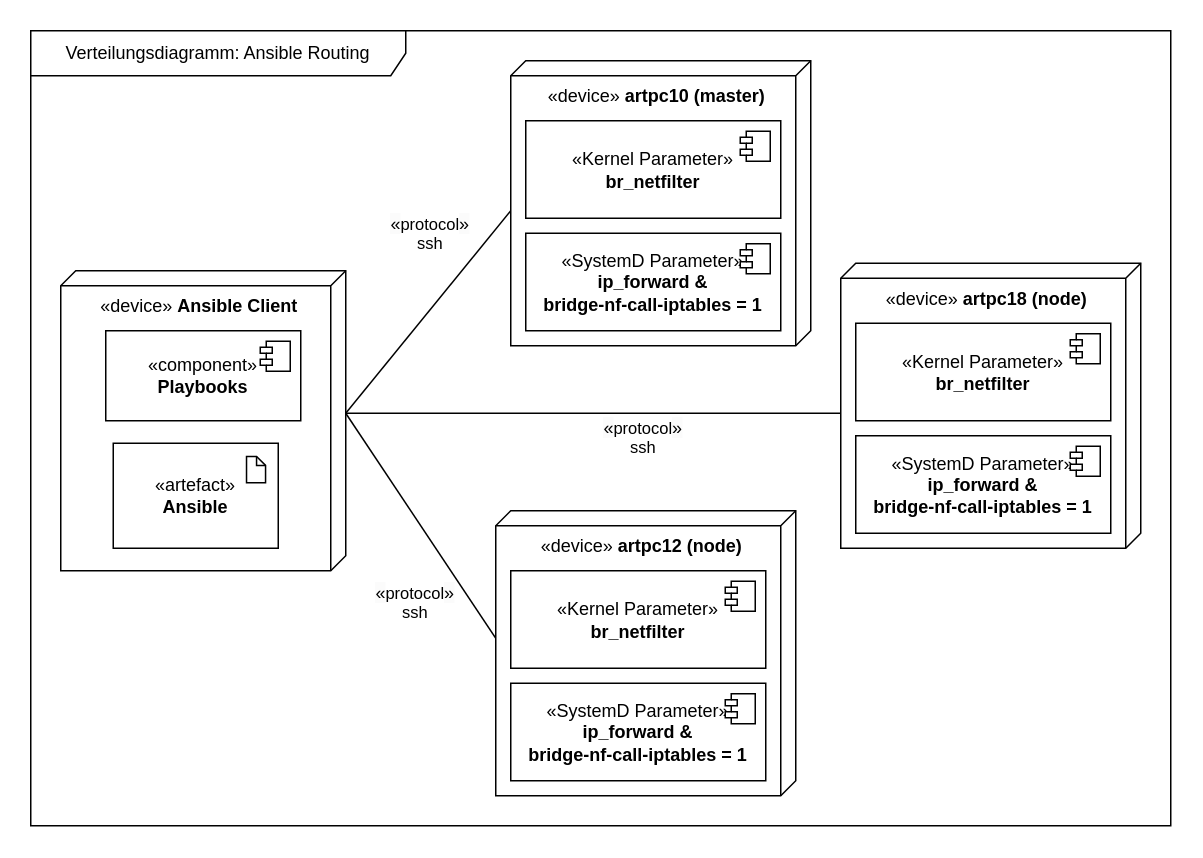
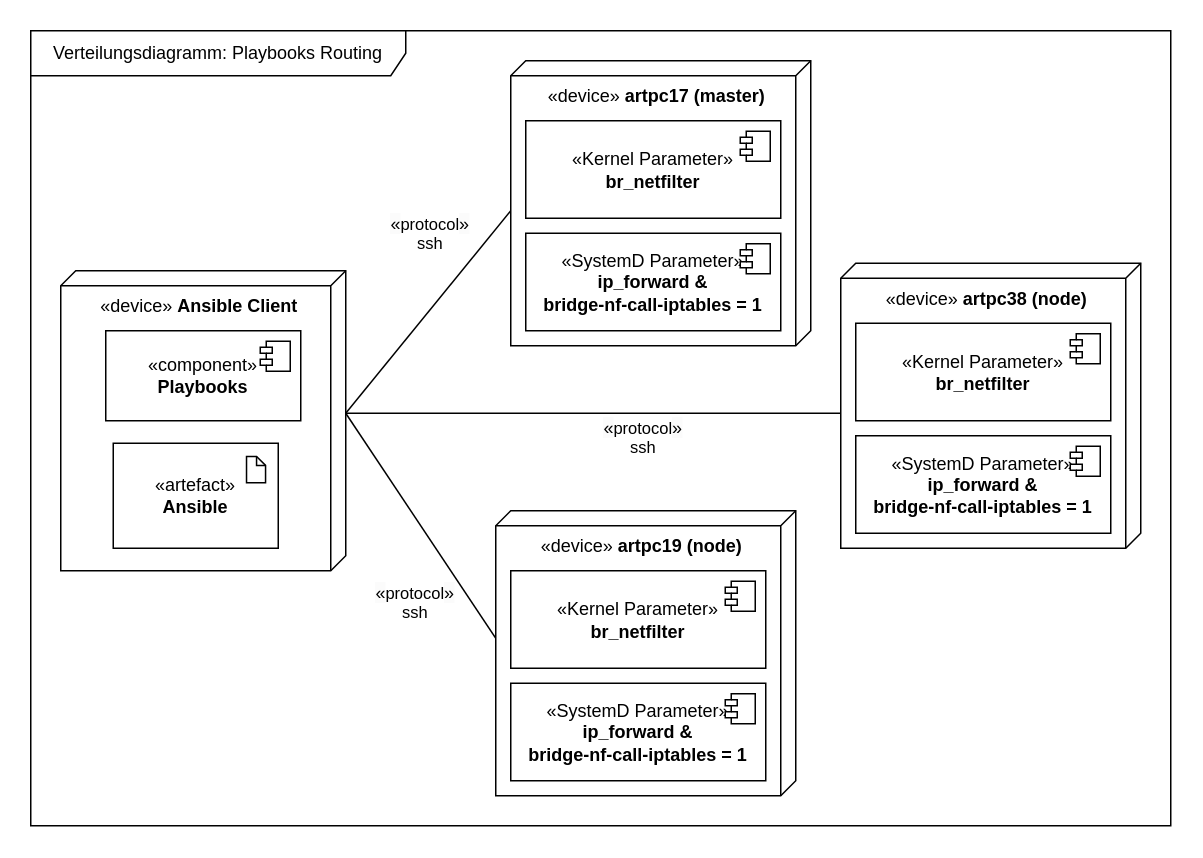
  <mxCell id="0" />
  <mxCell id="1" parent="0" />
  <mxCell id="2" style="rounded=0;orthogonalLoop=1;jettySize=auto;html=1;exitX=0;exitY=0;exitDx=95;exitDy=0;exitPerimeter=0;entryX=0;entryY=0;entryDx=100;entryDy=190;entryPerimeter=0;endArrow=none;endFill=0;" parent="1" source="7" target="19" edge="1"><mxGeometry relative="1" as="geometry"><mxPoint x="230" y="225" as="sourcePoint" /><mxPoint x="330" y="475" as="targetPoint" /></mxGeometry></mxCell>
  <mxCell id="3" value="&lt;span style=&quot;font-size: 12px; text-wrap: wrap; background-color: rgb(251, 251, 251);&quot;&gt;«&lt;/span&gt;protocol&lt;span style=&quot;font-size: 12px; text-wrap: wrap; background-color: rgb(251, 251, 251);&quot;&gt;»&lt;/span&gt;&lt;br&gt;ssh" style="edgeLabel;html=1;align=center;verticalAlign=middle;resizable=0;points=[];" parent="2" vertex="1" connectable="0"><mxGeometry x="0.06" y="4" relative="1" as="geometry"><mxPoint x="-16" y="40" as="offset" /></mxGeometry></mxCell>
  <mxCell id="4" value="&lt;span style=&quot;font-size: 12px; text-wrap: wrap; background-color: rgb(251, 251, 251);&quot;&gt;«&lt;/span&gt;protocol&lt;span style=&quot;font-size: 12px; text-wrap: wrap; background-color: rgb(251, 251, 251);&quot;&gt;»&lt;/span&gt;&lt;br&gt;ssh" style="rounded=0;orthogonalLoop=1;jettySize=auto;html=1;exitX=0;exitY=0;exitDx=95;exitDy=0;exitPerimeter=0;entryX=0;entryY=0;entryDx=100;entryDy=190;entryPerimeter=0;endArrow=none;endFill=0;" parent="1" source="7" target="14" edge="1"><mxGeometry x="0.166" y="-16" relative="1" as="geometry"><mxPoint x="230" y="225" as="sourcePoint" /><mxPoint x="540" y="275" as="targetPoint" /><mxPoint as="offset" /></mxGeometry></mxCell>
  <mxCell id="5" style="rounded=0;orthogonalLoop=1;jettySize=auto;html=1;exitX=0;exitY=0;exitDx=95;exitDy=0;exitPerimeter=0;entryX=0;entryY=0;entryDx=100;entryDy=200;entryPerimeter=0;endArrow=none;endFill=0;" parent="1" source="7" target="24" edge="1"><mxGeometry relative="1" as="geometry"><mxPoint x="230" y="225" as="sourcePoint" /><mxPoint x="430" y="130" as="targetPoint" /></mxGeometry></mxCell>
  <mxCell id="6" value="&lt;span style=&quot;font-size: 12px; text-wrap: wrap; background-color: rgb(251, 251, 251);&quot;&gt;«&lt;/span&gt;protocol&lt;span style=&quot;font-size: 12px; text-wrap: wrap; background-color: rgb(251, 251, 251);&quot;&gt;»&lt;/span&gt;&lt;br&gt;ssh" style="edgeLabel;html=1;align=center;verticalAlign=middle;resizable=0;points=[];" parent="5" vertex="1" connectable="0"><mxGeometry x="0.134" relative="1" as="geometry"><mxPoint x="-7" y="-44" as="offset" /></mxGeometry></mxCell>
  <mxCell id="7" value="«device»&amp;nbsp;&lt;b&gt;Ansible Client&lt;/b&gt;" style="verticalAlign=top;align=center;shape=cube;size=10;direction=south;html=1;boundedLbl=1;spacingLeft=5;whiteSpace=wrap;" parent="1" vertex="1"><mxGeometry x="40" y="180" width="190" height="200" as="geometry" /></mxCell>
  <mxCell id="8" value="«component»&lt;br&gt;&lt;b&gt;Playbooks&lt;/b&gt;" style="html=1;dropTarget=0;whiteSpace=wrap;" parent="1" vertex="1"><mxGeometry x="70" y="220" width="130" height="60" as="geometry" /></mxCell>
  <mxCell id="9" value="" style="shape=module;jettyWidth=8;jettyHeight=4;" parent="8" vertex="1"><mxGeometry x="1" width="20" height="20" relative="1" as="geometry"><mxPoint x="-27" y="7" as="offset" /></mxGeometry></mxCell>
  <mxCell id="10" value="" style="group" parent="1" vertex="1" connectable="0"><mxGeometry x="75" y="295" width="110" height="70" as="geometry" /></mxCell>
  <mxCell id="11" value="«artefact»&lt;br&gt;&lt;b&gt;Ansible&lt;/b&gt;" style="html=1;dropTarget=0;whiteSpace=wrap;" parent="10" vertex="1"><mxGeometry width="110" height="70" as="geometry" /></mxCell>
  <mxCell id="12" value="" style="shape=note2;boundedLbl=1;whiteSpace=wrap;html=1;size=6;verticalAlign=top;align=left;spacingLeft=5;" parent="10" vertex="1"><mxGeometry x="88.846" y="8.75" width="12.692" height="17.5" as="geometry" /></mxCell>
- <mxCell id="13" value="Verteilungsdiagramm: Ansible Routing" style="shape=umlFrame;whiteSpace=wrap;html=1;pointerEvents=0;width=250;height=30;" parent="1" vertex="1"><mxGeometry x="20" y="20" width="760" height="530" as="geometry" /></mxCell>
- <mxCell id="14" value="«device»&amp;nbsp;&lt;b&gt;artpc18 (node)&lt;/b&gt;" style="verticalAlign=top;align=center;shape=cube;size=10;direction=south;html=1;boundedLbl=1;spacingLeft=5;whiteSpace=wrap;" parent="1" vertex="1"><mxGeometry x="560" y="175" width="200" height="190" as="geometry" /></mxCell>
+ <mxCell id="13" value="Verteilungsdiagramm: Playbooks Routing" style="shape=umlFrame;whiteSpace=wrap;html=1;pointerEvents=0;width=250;height=30;" parent="1" vertex="1"><mxGeometry x="20" y="20" width="760" height="530" as="geometry" /></mxCell>
+ <mxCell id="14" value="«device»&amp;nbsp;&lt;b&gt;artpc38 (node)&lt;/b&gt;" style="verticalAlign=top;align=center;shape=cube;size=10;direction=south;html=1;boundedLbl=1;spacingLeft=5;whiteSpace=wrap;" parent="1" vertex="1"><mxGeometry x="560" y="175" width="200" height="190" as="geometry" /></mxCell>
  <mxCell id="15" value="«SystemD Parameter»&lt;br&gt;&lt;b&gt;ip_forward &amp;amp;&lt;br&gt;&lt;/b&gt;&lt;div&gt;&lt;b&gt;bridge-nf-call-iptables = 1&lt;/b&gt;&lt;/div&gt;" style="html=1;dropTarget=0;whiteSpace=wrap;" parent="1" vertex="1"><mxGeometry x="570" y="290" width="170" height="65" as="geometry" /></mxCell>
  <mxCell id="16" value="" style="shape=module;jettyWidth=8;jettyHeight=4;" parent="15" vertex="1"><mxGeometry x="1" width="20" height="20" relative="1" as="geometry"><mxPoint x="-27" y="7" as="offset" /></mxGeometry></mxCell>
  <mxCell id="17" value="«Kernel Parameter»&lt;br&gt;&lt;b&gt;br_netfilter&lt;/b&gt;" style="html=1;dropTarget=0;whiteSpace=wrap;" parent="1" vertex="1"><mxGeometry x="570" y="215" width="170" height="65" as="geometry" /></mxCell>
  <mxCell id="18" value="" style="shape=module;jettyWidth=8;jettyHeight=4;" parent="17" vertex="1"><mxGeometry x="1" width="20" height="20" relative="1" as="geometry"><mxPoint x="-27" y="7" as="offset" /></mxGeometry></mxCell>
- <mxCell id="19" value="«device»&amp;nbsp;&lt;b&gt;artpc12 (node)&lt;/b&gt;" style="verticalAlign=top;align=center;shape=cube;size=10;direction=south;html=1;boundedLbl=1;spacingLeft=5;whiteSpace=wrap;" parent="1" vertex="1"><mxGeometry x="330" y="340" width="200" height="190" as="geometry" /></mxCell>
+ <mxCell id="19" value="«device»&amp;nbsp;&lt;b&gt;artpc19 (node)&lt;/b&gt;" style="verticalAlign=top;align=center;shape=cube;size=10;direction=south;html=1;boundedLbl=1;spacingLeft=5;whiteSpace=wrap;" parent="1" vertex="1"><mxGeometry x="330" y="340" width="200" height="190" as="geometry" /></mxCell>
  <mxCell id="20" value="«SystemD Parameter»&lt;br&gt;&lt;b&gt;ip_forward &amp;amp;&lt;br&gt;&lt;/b&gt;&lt;div&gt;&lt;b&gt;bridge-nf-call-iptables = 1&lt;/b&gt;&lt;/div&gt;" style="html=1;dropTarget=0;whiteSpace=wrap;" parent="1" vertex="1"><mxGeometry x="340" y="455" width="170" height="65" as="geometry" /></mxCell>
  <mxCell id="21" value="" style="shape=module;jettyWidth=8;jettyHeight=4;" parent="20" vertex="1"><mxGeometry x="1" width="20" height="20" relative="1" as="geometry"><mxPoint x="-27" y="7" as="offset" /></mxGeometry></mxCell>
  <mxCell id="22" value="«Kernel Parameter»&lt;br&gt;&lt;b&gt;br_netfilter&lt;/b&gt;" style="html=1;dropTarget=0;whiteSpace=wrap;" parent="1" vertex="1"><mxGeometry x="340" y="380" width="170" height="65" as="geometry" /></mxCell>
  <mxCell id="23" value="" style="shape=module;jettyWidth=8;jettyHeight=4;" parent="22" vertex="1"><mxGeometry x="1" width="20" height="20" relative="1" as="geometry"><mxPoint x="-27" y="7" as="offset" /></mxGeometry></mxCell>
- <mxCell id="24" value="«device»&amp;nbsp;&lt;b&gt;artpc10 (master)&lt;/b&gt;" style="verticalAlign=top;align=center;shape=cube;size=10;direction=south;html=1;boundedLbl=1;spacingLeft=5;whiteSpace=wrap;" parent="1" vertex="1"><mxGeometry x="340" y="40" width="200" height="190" as="geometry" /></mxCell>
+ <mxCell id="24" value="«device»&amp;nbsp;&lt;b&gt;artpc17 (master)&lt;/b&gt;" style="verticalAlign=top;align=center;shape=cube;size=10;direction=south;html=1;boundedLbl=1;spacingLeft=5;whiteSpace=wrap;" parent="1" vertex="1"><mxGeometry x="340" y="40" width="200" height="190" as="geometry" /></mxCell>
  <mxCell id="25" value="«SystemD Parameter»&lt;br&gt;&lt;b&gt;ip_forward &amp;amp;&lt;br&gt;&lt;/b&gt;&lt;div&gt;&lt;b&gt;bridge-nf-call-iptables = 1&lt;/b&gt;&lt;/div&gt;" style="html=1;dropTarget=0;whiteSpace=wrap;" parent="1" vertex="1"><mxGeometry x="350" y="155" width="170" height="65" as="geometry" /></mxCell>
  <mxCell id="26" value="" style="shape=module;jettyWidth=8;jettyHeight=4;" parent="25" vertex="1"><mxGeometry x="1" width="20" height="20" relative="1" as="geometry"><mxPoint x="-27" y="7" as="offset" /></mxGeometry></mxCell>
  <mxCell id="27" value="«Kernel Parameter»&lt;br&gt;&lt;b&gt;br_netfilter&lt;/b&gt;" style="html=1;dropTarget=0;whiteSpace=wrap;" parent="1" vertex="1"><mxGeometry x="350" y="80" width="170" height="65" as="geometry" /></mxCell>
  <mxCell id="28" value="" style="shape=module;jettyWidth=8;jettyHeight=4;" parent="27" vertex="1"><mxGeometry x="1" width="20" height="20" relative="1" as="geometry"><mxPoint x="-27" y="7" as="offset" /></mxGeometry></mxCell>
